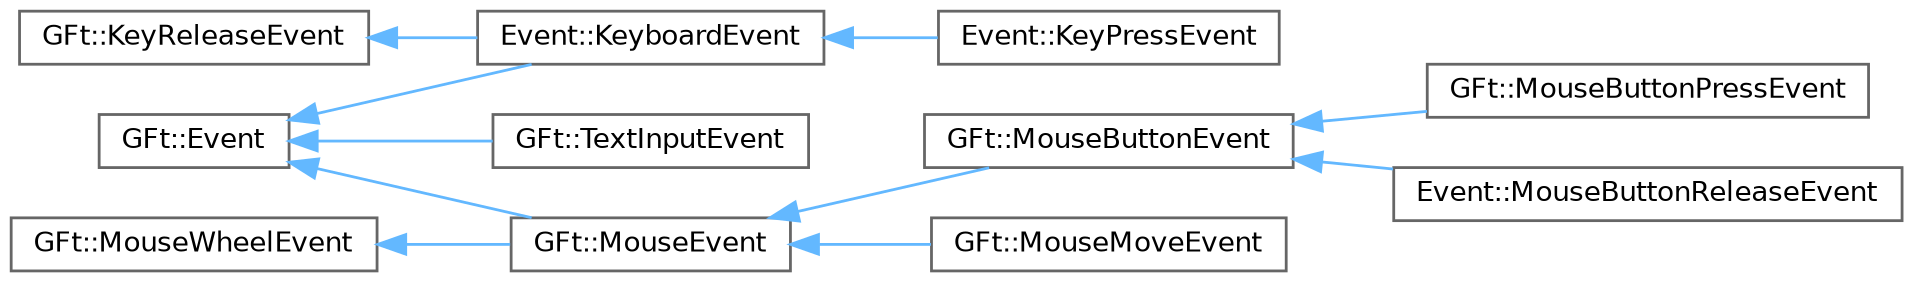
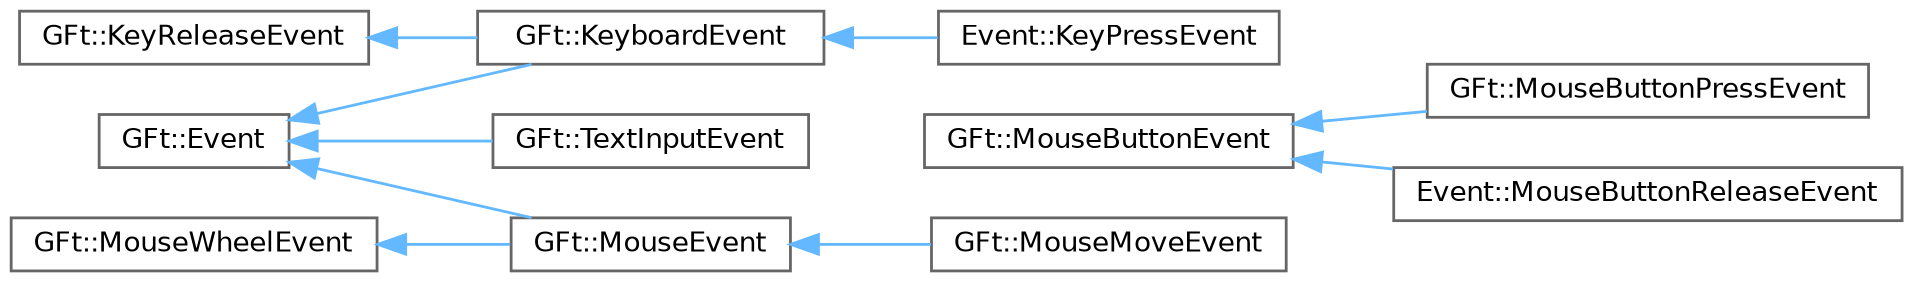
  digraph {
    rankdir=LR
    node [color=grey40 fillcolor=white fontname=Helvetica fontsize=10 shape=box style=filled]
    edge [color=steelblue1 dir=back fontname=Helvetica fontsize=10 labelfontname=Helvetica labelfontsize=10 style=solid]
    n1 [height=0.2 label="GFt::Event" width=0.4]
-   n2 [height=0.2 label="Event::KeyboardEvent" width=0.4]
+   n2 [height=0.2 label="GFt::KeyboardEvent" width=0.4]
    n3 [height=0.2 label="GFt::MouseEvent" width=0.4]
    n4 [height=0.2 label="GFt::TextInputEvent" width=0.4]
    n5 [height=0.2 label="Event::KeyPressEvent" width=0.4]
    n6 [height=0.2 label="GFt::MouseButtonEvent" width=0.4]
    n7 [height=0.2 label="GFt::MouseMoveEvent" width=0.4]
    n8 [height=0.2 label="GFt::KeyReleaseEvent" width=0.4]
    n9 [height=0.2 label="GFt::MouseButtonPressEvent" width=0.4]
    n10 [height=0.2 label="Event::MouseButtonReleaseEvent" width=0.4]
    n11 [height=0.2 label="GFt::MouseWheelEvent" width=0.4]
    n1 -> n2
    n1 -> n3
    n1 -> n4
    n2 -> n5
-   n3 -> n6
    n3 -> n7
    n6 -> n9
    n6 -> n10
    n8 -> n2
    n11 -> n3
  }
